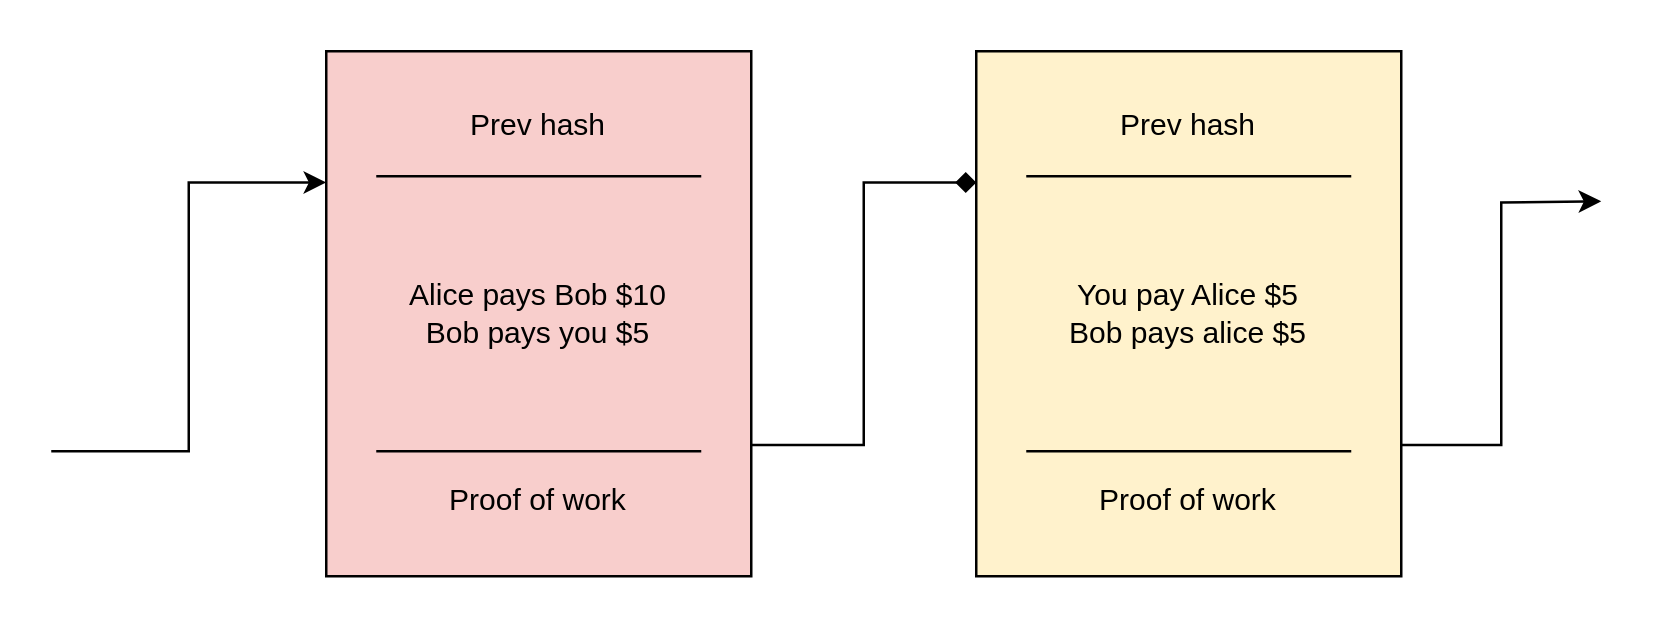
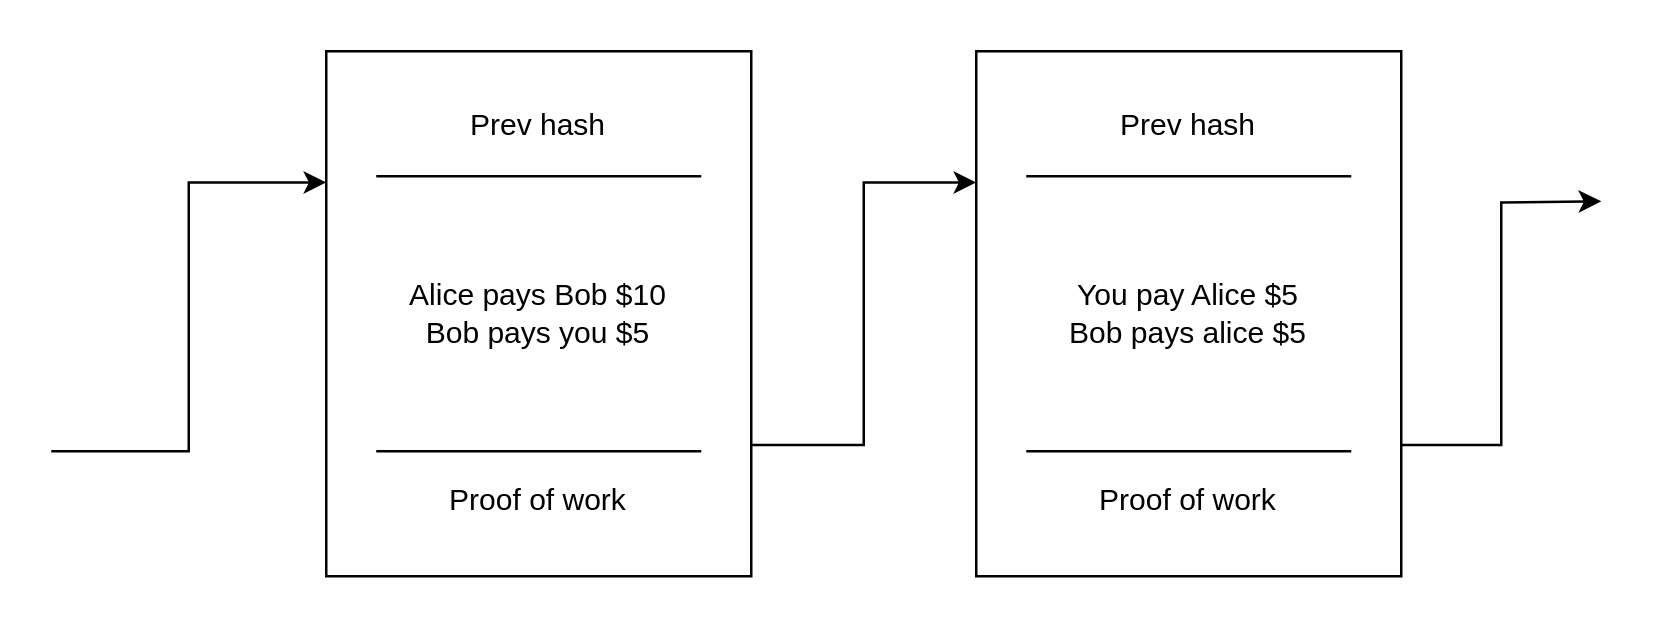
  <mxCell id="0" />
  <mxCell id="1" parent="0" />
- <mxCell id="2" style="edgeStyle=orthogonalEdgeStyle;rounded=0;orthogonalLoop=1;jettySize=auto;html=1;exitX=1;exitY=0.75;exitDx=0;exitDy=0;entryX=0;entryY=0.25;entryDx=0;entryDy=0;endArrow=diamond;" edge="1" parent="1" source="3" target="5"><mxGeometry relative="1" as="geometry" /></mxCell>
- <mxCell id="3" value="Alice pays Bob $10&lt;br&gt;Bob pays you $5" style="rounded=0;whiteSpace=wrap;html=1;fillColor=#f8cecc;" vertex="1" parent="1"><mxGeometry x="130" y="20" width="170" height="210" as="geometry" /></mxCell>
+ <mxCell id="2" style="edgeStyle=orthogonalEdgeStyle;rounded=0;orthogonalLoop=1;jettySize=auto;html=1;exitX=1;exitY=0.75;exitDx=0;exitDy=0;entryX=0;entryY=0.25;entryDx=0;entryDy=0;" edge="1" parent="1" source="3" target="5"><mxGeometry relative="1" as="geometry" /></mxCell>
+ <mxCell id="3" value="Alice pays Bob $10&lt;br&gt;Bob pays you $5" style="rounded=0;whiteSpace=wrap;html=1;" vertex="1" parent="1"><mxGeometry x="130" y="20" width="170" height="210" as="geometry" /></mxCell>
  <mxCell id="4" style="edgeStyle=orthogonalEdgeStyle;rounded=0;orthogonalLoop=1;jettySize=auto;html=1;exitX=1;exitY=0.75;exitDx=0;exitDy=0;" edge="1" parent="1" source="5"><mxGeometry relative="1" as="geometry"><mxPoint x="640" y="80" as="targetPoint" /></mxGeometry></mxCell>
- <mxCell id="5" value="You pay Alice $5&lt;br&gt;Bob pays alice $5" style="rounded=0;whiteSpace=wrap;html=1;fillColor=#fff2cc;" vertex="1" parent="1"><mxGeometry x="390" y="20" width="170" height="210" as="geometry" /></mxCell>
+ <mxCell id="5" value="You pay Alice $5&lt;br&gt;Bob pays alice $5" style="rounded=0;whiteSpace=wrap;html=1;" vertex="1" parent="1"><mxGeometry x="390" y="20" width="170" height="210" as="geometry" /></mxCell>
  <mxCell id="6" style="edgeStyle=orthogonalEdgeStyle;rounded=0;orthogonalLoop=1;jettySize=auto;html=1;entryX=0;entryY=0.25;entryDx=0;entryDy=0;" edge="1" parent="1" target="3"><mxGeometry relative="1" as="geometry"><mxPoint x="100" y="76" as="targetPoint" /><mxPoint x="20" y="180" as="sourcePoint" /><Array as="points"><mxPoint x="20" y="180" /><mxPoint x="75" y="180" /><mxPoint x="75" y="73" /></Array></mxGeometry></mxCell>
  <mxCell id="7" value="Prev hash" style="text;html=1;strokeColor=none;fillColor=none;align=center;verticalAlign=middle;whiteSpace=wrap;rounded=0;" vertex="1" parent="1"><mxGeometry x="185" y="40" width="60" height="20" as="geometry" /></mxCell>
  <mxCell id="8" value="Prev hash" style="text;html=1;strokeColor=none;fillColor=none;align=center;verticalAlign=middle;whiteSpace=wrap;rounded=0;" vertex="1" parent="1"><mxGeometry x="445" y="40" width="60" height="20" as="geometry" /></mxCell>
  <mxCell id="9" value="Proof of work" style="text;html=1;strokeColor=none;fillColor=none;align=center;verticalAlign=middle;whiteSpace=wrap;rounded=0;" vertex="1" parent="1"><mxGeometry x="175" y="190" width="80" height="20" as="geometry" /></mxCell>
  <mxCell id="10" value="Proof of work" style="text;html=1;strokeColor=none;fillColor=none;align=center;verticalAlign=middle;whiteSpace=wrap;rounded=0;" vertex="1" parent="1"><mxGeometry x="435" y="190" width="80" height="20" as="geometry" /></mxCell>
  <mxCell id="11" value="" style="endArrow=none;html=1;" edge="1" parent="1"><mxGeometry width="50" height="50" relative="1" as="geometry"><mxPoint x="150" y="180" as="sourcePoint" /><mxPoint x="280" y="180" as="targetPoint" /></mxGeometry></mxCell>
  <mxCell id="12" value="" style="endArrow=none;html=1;" edge="1" parent="1"><mxGeometry width="50" height="50" relative="1" as="geometry"><mxPoint x="150" y="70" as="sourcePoint" /><mxPoint x="280" y="70" as="targetPoint" /></mxGeometry></mxCell>
  <mxCell id="13" value="" style="endArrow=none;html=1;" edge="1" parent="1"><mxGeometry width="50" height="50" relative="1" as="geometry"><mxPoint x="410" y="70" as="sourcePoint" /><mxPoint x="540" y="70" as="targetPoint" /></mxGeometry></mxCell>
  <mxCell id="14" value="" style="endArrow=none;html=1;" edge="1" parent="1"><mxGeometry width="50" height="50" relative="1" as="geometry"><mxPoint x="410" y="180" as="sourcePoint" /><mxPoint x="540" y="180" as="targetPoint" /></mxGeometry></mxCell>
